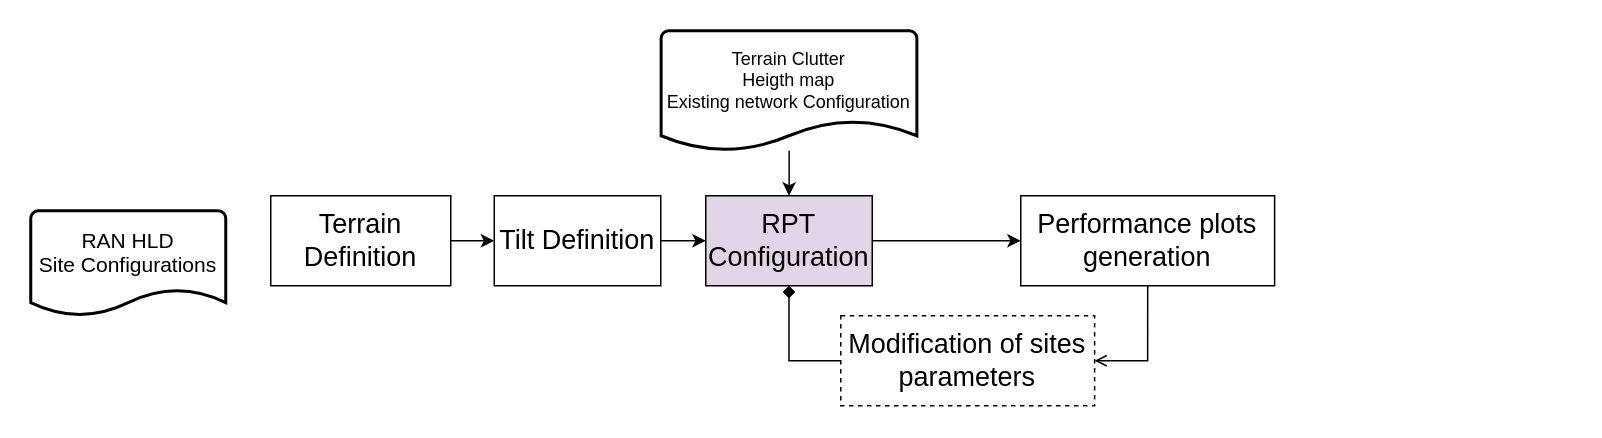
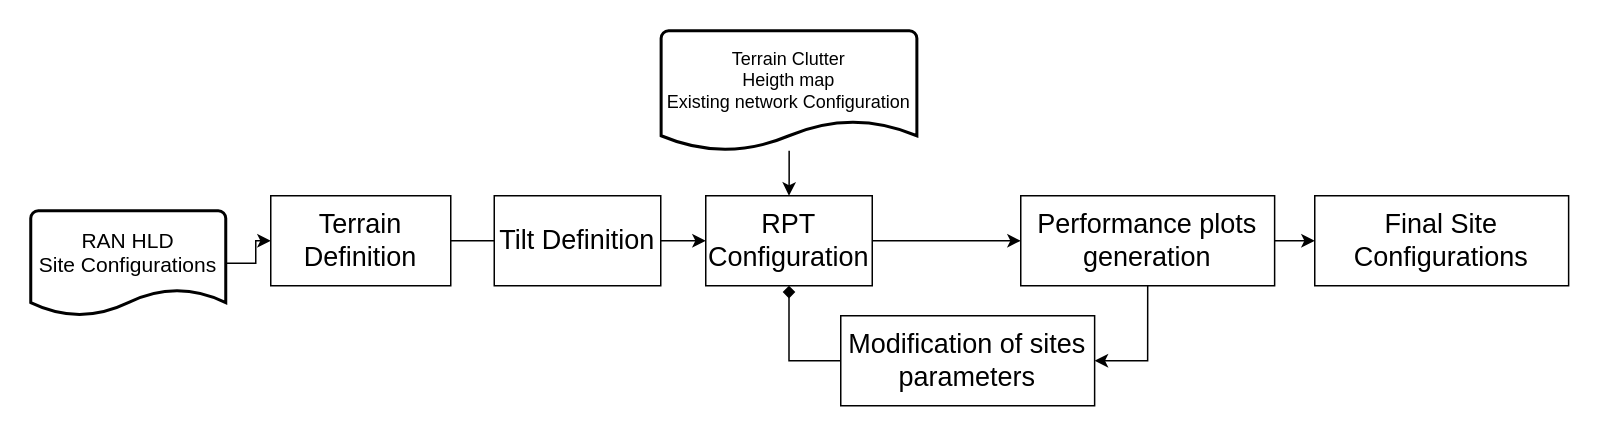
  <mxCell id="0" />
  <mxCell id="1" parent="0" />
  <mxCell id="2" value="&lt;span style=&quot;font-size: 18px&quot;&gt;Terrain Definition&lt;/span&gt;" style="rounded=0;whiteSpace=wrap;html=1;" parent="1" vertex="1"><mxGeometry x="180" y="130" width="120" height="60" as="geometry" /></mxCell>
  <mxCell id="3" value="" style="edgeStyle=orthogonalEdgeStyle;rounded=0;orthogonalLoop=1;jettySize=auto;html=1;" edge="1" parent="1" source="4" target="6"><mxGeometry relative="1" as="geometry" /></mxCell>
  <mxCell id="4" value="&lt;font style=&quot;font-size: 18px&quot;&gt;Tilt Definition&lt;/font&gt;" style="rounded=0;whiteSpace=wrap;html=1;" parent="1" vertex="1"><mxGeometry x="329" y="130" width="111" height="60" as="geometry" /></mxCell>
  <mxCell id="5" value="" style="edgeStyle=orthogonalEdgeStyle;rounded=0;orthogonalLoop=1;jettySize=auto;html=1;exitX=1;exitY=0.5;exitDx=0;exitDy=0;" edge="1" parent="1" source="6" target="9"><mxGeometry relative="1" as="geometry"><mxPoint x="598" y="160" as="sourcePoint" /></mxGeometry></mxCell>
- <mxCell id="6" value="&lt;font style=&quot;font-size: 18px&quot;&gt;RPT Configuration&lt;/font&gt;" style="rounded=0;whiteSpace=wrap;html=1;fillColor=#e1d5e7;" vertex="1" parent="1"><mxGeometry x="470" y="130" width="111" height="60" as="geometry" /></mxCell>
- <mxCell id="7" style="edgeStyle=orthogonalEdgeStyle;rounded=0;orthogonalLoop=1;jettySize=auto;html=1;exitX=0.5;exitY=1;exitDx=0;exitDy=0;entryX=1;entryY=0.5;entryDx=0;entryDy=0;endArrow=open;" edge="1" parent="1" source="9" target="17"><mxGeometry relative="1" as="geometry" /></mxCell>
+ <mxCell id="6" value="&lt;font style=&quot;font-size: 18px&quot;&gt;RPT Configuration&lt;/font&gt;" style="rounded=0;whiteSpace=wrap;html=1;" vertex="1" parent="1"><mxGeometry x="470" y="130" width="111" height="60" as="geometry" /></mxCell>
+ <mxCell id="7" style="edgeStyle=orthogonalEdgeStyle;rounded=0;orthogonalLoop=1;jettySize=auto;html=1;exitX=0.5;exitY=1;exitDx=0;exitDy=0;entryX=1;entryY=0.5;entryDx=0;entryDy=0;" edge="1" parent="1" source="9" target="17"><mxGeometry relative="1" as="geometry" /></mxCell>
+ <mxCell id="8" value="" style="edgeStyle=orthogonalEdgeStyle;rounded=0;orthogonalLoop=1;jettySize=auto;html=1;" edge="1" parent="1" source="9" target="10"><mxGeometry relative="1" as="geometry" /></mxCell>
  <mxCell id="9" value="&lt;font style=&quot;font-size: 18px&quot;&gt;Performance plots generation&lt;/font&gt;" style="rounded=0;whiteSpace=wrap;html=1;" vertex="1" parent="1"><mxGeometry x="680" y="130" width="169.25" height="60" as="geometry" /></mxCell>
- <mxCell id="11" value="" style="edgeStyle=orthogonalEdgeStyle;rounded=0;orthogonalLoop=1;jettySize=auto;html=1;fillColor=#FFFF33;entryX=0;entryY=0.5;entryDx=0;entryDy=0;exitX=1;exitY=0.5;exitDx=0;exitDy=0;" parent="1" source="2" target="4" edge="1"><mxGeometry relative="1" as="geometry"><mxPoint x="316" y="160" as="targetPoint" /><mxPoint x="301" y="160" as="sourcePoint" /></mxGeometry></mxCell>
+ <mxCell id="10" value="&lt;font style=&quot;font-size: 18px&quot;&gt;Final Site Configurations&lt;/font&gt;" style="rounded=0;whiteSpace=wrap;html=1;" vertex="1" parent="1"><mxGeometry x="876" y="130" width="169.25" height="60" as="geometry" /></mxCell>
+ <mxCell id="11" value="" style="edgeStyle=orthogonalEdgeStyle;rounded=0;orthogonalLoop=1;jettySize=auto;html=1;fillColor=#FFFF33;entryX=0;entryY=0.5;entryDx=0;entryDy=0;exitX=1;exitY=0.5;exitDx=0;exitDy=0;endArrow=none;" parent="1" source="2" target="4" edge="1"><mxGeometry relative="1" as="geometry"><mxPoint x="316" y="160" as="targetPoint" /><mxPoint x="301" y="160" as="sourcePoint" /></mxGeometry></mxCell>
+ <mxCell id="12" value="" style="edgeStyle=orthogonalEdgeStyle;rounded=0;orthogonalLoop=1;jettySize=auto;html=1;" edge="1" parent="1" source="13" target="2"><mxGeometry relative="1" as="geometry" /></mxCell>
  <mxCell id="13" value="&lt;font&gt;&lt;font&gt;&lt;font&gt;&lt;font style=&quot;font-size: 14px&quot;&gt;RAN HLD &lt;br&gt;Site Configurations&lt;br&gt;&lt;/font&gt;&lt;/font&gt;&lt;/font&gt;&lt;br&gt;&lt;/font&gt;" style="strokeWidth=2;html=1;shape=mxgraph.flowchart.document2;whiteSpace=wrap;size=0.25;" parent="1" vertex="1"><mxGeometry x="20" y="140" width="130" height="70" as="geometry" /></mxCell>
  <mxCell id="14" value="" style="edgeStyle=orthogonalEdgeStyle;rounded=0;orthogonalLoop=1;jettySize=auto;html=1;" edge="1" parent="1" source="15" target="6"><mxGeometry relative="1" as="geometry" /></mxCell>
  <mxCell id="15" value="&lt;font&gt;Terrain Clutter&lt;br&gt;Heigth map&lt;br&gt;Existing network Configuration&lt;br&gt;&lt;br&gt;&lt;/font&gt;" style="strokeWidth=2;html=1;shape=mxgraph.flowchart.document2;whiteSpace=wrap;size=0.25;" vertex="1" parent="1"><mxGeometry x="440.25" y="20" width="170.5" height="80" as="geometry" /></mxCell>
  <mxCell id="16" style="edgeStyle=orthogonalEdgeStyle;rounded=0;orthogonalLoop=1;jettySize=auto;html=1;exitX=0;exitY=0.5;exitDx=0;exitDy=0;entryX=0.5;entryY=1;entryDx=0;entryDy=0;endArrow=diamond;" edge="1" parent="1" source="17" target="6"><mxGeometry relative="1" as="geometry" /></mxCell>
- <mxCell id="17" value="&lt;font style=&quot;font-size: 18px&quot;&gt;Modification of sites parameters&lt;/font&gt;" style="rounded=0;whiteSpace=wrap;html=1;dashed=1;" vertex="1" parent="1"><mxGeometry x="560" y="210" width="169.25" height="60" as="geometry" /></mxCell>
+ <mxCell id="17" value="&lt;font style=&quot;font-size: 18px&quot;&gt;Modification of sites parameters&lt;/font&gt;" style="rounded=0;whiteSpace=wrap;html=1;" vertex="1" parent="1"><mxGeometry x="560" y="210" width="169.25" height="60" as="geometry" /></mxCell>
